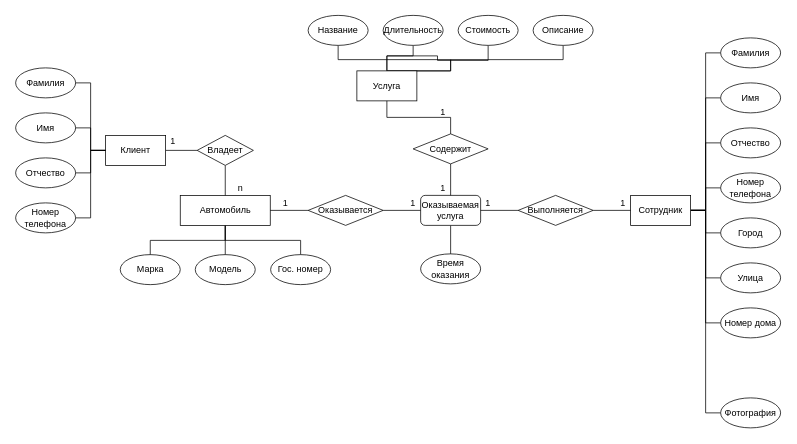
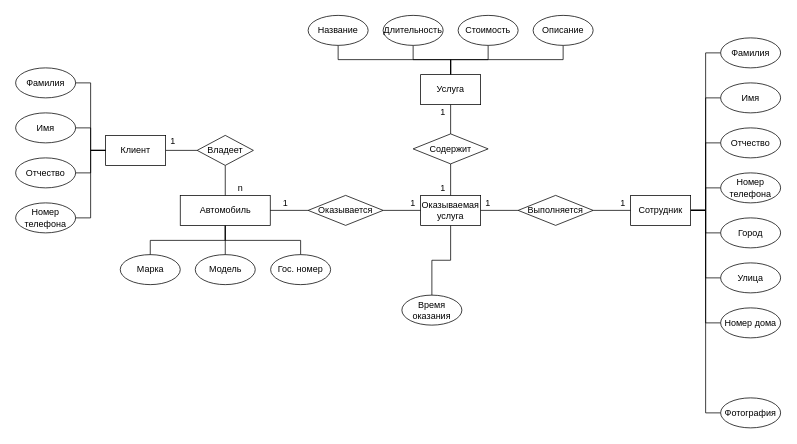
  <mxCell id="0" />
  <mxCell id="1" parent="0" />
  <mxCell id="2" value="Марка" style="ellipse;whiteSpace=wrap;html=1;" parent="1" vertex="1"><mxGeometry x="159.5" y="339" width="80" height="40" as="geometry" /></mxCell>
  <mxCell id="3" value="Модель" style="ellipse;whiteSpace=wrap;html=1;" parent="1" vertex="1"><mxGeometry x="259.5" y="339" width="80" height="40" as="geometry" /></mxCell>
  <mxCell id="4" style="edgeStyle=orthogonalEdgeStyle;rounded=0;orthogonalLoop=1;jettySize=auto;html=1;exitX=0.5;exitY=1;exitDx=0;exitDy=0;entryX=0.5;entryY=0;entryDx=0;entryDy=0;endArrow=none;endFill=0;" parent="1" source="7" target="3" edge="1"><mxGeometry relative="1" as="geometry" /></mxCell>
  <mxCell id="5" style="edgeStyle=orthogonalEdgeStyle;rounded=0;orthogonalLoop=1;jettySize=auto;html=1;exitX=0.5;exitY=1;exitDx=0;exitDy=0;entryX=0.5;entryY=0;entryDx=0;entryDy=0;endArrow=none;endFill=0;" parent="1" source="7" target="12" edge="1"><mxGeometry relative="1" as="geometry"><Array as="points"><mxPoint x="300" y="320" /><mxPoint x="400" y="320" /></Array></mxGeometry></mxCell>
  <mxCell id="6" style="edgeStyle=orthogonalEdgeStyle;rounded=0;orthogonalLoop=1;jettySize=auto;html=1;exitX=0.5;exitY=1;exitDx=0;exitDy=0;entryX=0.5;entryY=0;entryDx=0;entryDy=0;endArrow=none;endFill=0;" parent="1" source="7" target="2" edge="1"><mxGeometry relative="1" as="geometry"><Array as="points"><mxPoint x="300" y="320" /><mxPoint x="200" y="320" /></Array></mxGeometry></mxCell>
  <mxCell id="7" value="Автомобиль" style="rounded=0;whiteSpace=wrap;html=1;" parent="1" vertex="1"><mxGeometry x="239.5" y="260" width="120" height="40" as="geometry" /></mxCell>
  <mxCell id="8" style="edgeStyle=orthogonalEdgeStyle;rounded=0;orthogonalLoop=1;jettySize=auto;html=1;exitX=0;exitY=0.5;exitDx=0;exitDy=0;entryX=1;entryY=0.5;entryDx=0;entryDy=0;endArrow=none;endFill=0;startArrow=none;startFill=0;" parent="1" source="10" target="11" edge="1"><mxGeometry relative="1" as="geometry" /></mxCell>
  <mxCell id="9" style="edgeStyle=orthogonalEdgeStyle;rounded=0;orthogonalLoop=1;jettySize=auto;html=1;exitX=0.5;exitY=1;exitDx=0;exitDy=0;entryX=0.5;entryY=0;entryDx=0;entryDy=0;endArrow=none;endFill=0;startArrow=none;startFill=0;" parent="1" source="10" target="7" edge="1"><mxGeometry relative="1" as="geometry" /></mxCell>
  <mxCell id="10" value="Владеет" style="rhombus;whiteSpace=wrap;html=1;" parent="1" vertex="1"><mxGeometry x="262" y="180" width="75" height="40" as="geometry" /></mxCell>
  <mxCell id="11" value="Клиент" style="rounded=0;whiteSpace=wrap;html=1;" parent="1" vertex="1"><mxGeometry y="180" width="80" height="40" as="geometry" x="140" /></mxCell>
  <mxCell id="12" value="Гос. номер" style="ellipse;whiteSpace=wrap;html=1;" parent="1" vertex="1"><mxGeometry x="360" y="339" width="80" height="40" as="geometry" /></mxCell>
  <mxCell id="13" style="edgeStyle=orthogonalEdgeStyle;rounded=0;orthogonalLoop=1;jettySize=auto;html=1;exitX=1;exitY=0.5;exitDx=0;exitDy=0;entryX=0;entryY=0.5;entryDx=0;entryDy=0;endArrow=none;endFill=0;" parent="1" source="14" target="11" edge="1"><mxGeometry relative="1" as="geometry" /></mxCell>
  <mxCell id="14" value="Фамилия" style="ellipse;whiteSpace=wrap;html=1;" parent="1" vertex="1"><mxGeometry x="20" y="90" width="80" height="40" as="geometry" /></mxCell>
  <mxCell id="15" style="edgeStyle=orthogonalEdgeStyle;rounded=0;orthogonalLoop=1;jettySize=auto;html=1;exitX=1;exitY=0.5;exitDx=0;exitDy=0;entryX=0;entryY=0.5;entryDx=0;entryDy=0;endArrow=none;endFill=0;" parent="1" source="16" target="11" edge="1"><mxGeometry relative="1" as="geometry" /></mxCell>
  <mxCell id="16" value="Имя" style="ellipse;whiteSpace=wrap;html=1;" parent="1" vertex="1"><mxGeometry x="20" y="150" width="80" height="40" as="geometry" /></mxCell>
  <mxCell id="17" style="edgeStyle=orthogonalEdgeStyle;rounded=0;orthogonalLoop=1;jettySize=auto;html=1;exitX=1;exitY=0.5;exitDx=0;exitDy=0;entryX=0;entryY=0.5;entryDx=0;entryDy=0;endArrow=none;endFill=0;" parent="1" source="18" target="11" edge="1"><mxGeometry relative="1" as="geometry" /></mxCell>
  <mxCell id="18" value="Отчество" style="ellipse;whiteSpace=wrap;html=1;" parent="1" vertex="1"><mxGeometry x="20" y="210" width="80" height="40" as="geometry" /></mxCell>
  <mxCell id="19" style="edgeStyle=orthogonalEdgeStyle;rounded=0;orthogonalLoop=1;jettySize=auto;html=1;exitX=1;exitY=0.5;exitDx=0;exitDy=0;entryX=0;entryY=0.5;entryDx=0;entryDy=0;endArrow=none;endFill=0;" parent="1" source="20" target="11" edge="1"><mxGeometry relative="1" as="geometry" /></mxCell>
  <mxCell id="20" value="Номер телефона" style="ellipse;whiteSpace=wrap;html=1;" parent="1" vertex="1"><mxGeometry x="20" y="270" width="80" height="40" as="geometry" /></mxCell>
- <mxCell id="21" value="Время оказания" style="ellipse;whiteSpace=wrap;html=1;" parent="1" vertex="1"><mxGeometry x="560" y="338" width="80" height="40" as="geometry" /></mxCell>
+ <mxCell id="21" value="Время оказания" style="ellipse;whiteSpace=wrap;html=1;" parent="1" vertex="1"><mxGeometry x="535" y="393" width="80" height="40" as="geometry" /></mxCell>
  <mxCell id="22" style="edgeStyle=orthogonalEdgeStyle;rounded=0;orthogonalLoop=1;jettySize=auto;html=1;exitX=0.5;exitY=1;exitDx=0;exitDy=0;entryX=0.5;entryY=0;entryDx=0;entryDy=0;endArrow=none;endFill=0;" parent="1" source="23" target="21" edge="1"><mxGeometry relative="1" as="geometry" /></mxCell>
- <mxCell id="23" value="Оказываемая услуга" style="whiteSpace=wrap;html=1;rounded=1;" parent="1" vertex="1"><mxGeometry x="560" y="260" width="80" height="40" as="geometry" /></mxCell>
+ <mxCell id="23" value="Оказываемая услуга" style="rounded=0;whiteSpace=wrap;html=1;" parent="1" vertex="1"><mxGeometry x="560" y="260" width="80" height="40" as="geometry" /></mxCell>
  <mxCell id="24" style="edgeStyle=orthogonalEdgeStyle;rounded=0;orthogonalLoop=1;jettySize=auto;html=1;exitX=0;exitY=0.5;exitDx=0;exitDy=0;entryX=1;entryY=0.5;entryDx=0;entryDy=0;endArrow=none;endFill=0;startArrow=none;startFill=0;" parent="1" source="26" target="7" edge="1"><mxGeometry relative="1" as="geometry" /></mxCell>
  <mxCell id="25" style="edgeStyle=orthogonalEdgeStyle;rounded=0;orthogonalLoop=1;jettySize=auto;html=1;exitX=1;exitY=0.5;exitDx=0;exitDy=0;entryX=0;entryY=0.5;entryDx=0;entryDy=0;endArrow=none;endFill=0;startArrow=none;startFill=0;" parent="1" source="26" target="23" edge="1"><mxGeometry relative="1" as="geometry" /></mxCell>
  <mxCell id="26" value="Оказывается" style="rhombus;whiteSpace=wrap;html=1;" parent="1" vertex="1"><mxGeometry x="410" y="260" width="100" height="40" as="geometry" /></mxCell>
  <mxCell id="27" style="edgeStyle=orthogonalEdgeStyle;rounded=0;orthogonalLoop=1;jettySize=auto;html=1;exitX=0.5;exitY=0;exitDx=0;exitDy=0;entryX=0.5;entryY=1;entryDx=0;entryDy=0;endArrow=none;endFill=0;" parent="1" source="31" target="32" edge="1"><mxGeometry relative="1" as="geometry"><Array as="points"><mxPoint x="600" y="79" /><mxPoint x="450" y="79" /></Array></mxGeometry></mxCell>
  <mxCell id="28" style="edgeStyle=orthogonalEdgeStyle;rounded=0;orthogonalLoop=1;jettySize=auto;html=1;exitX=0.5;exitY=0;exitDx=0;exitDy=0;entryX=0.5;entryY=1;entryDx=0;entryDy=0;endArrow=none;endFill=0;" parent="1" source="31" target="35" edge="1"><mxGeometry relative="1" as="geometry"><Array as="points"><mxPoint x="600" y="79" /><mxPoint x="750" y="79" /></Array></mxGeometry></mxCell>
  <mxCell id="29" style="edgeStyle=orthogonalEdgeStyle;rounded=0;orthogonalLoop=1;jettySize=auto;html=1;exitX=0.5;exitY=0;exitDx=0;exitDy=0;entryX=0.5;entryY=1;entryDx=0;entryDy=0;endArrow=none;endFill=0;" parent="1" source="31" target="34" edge="1"><mxGeometry relative="1" as="geometry" /></mxCell>
  <mxCell id="30" style="edgeStyle=orthogonalEdgeStyle;rounded=0;orthogonalLoop=1;jettySize=auto;html=1;exitX=0.5;exitY=0;exitDx=0;exitDy=0;entryX=0.5;entryY=1;entryDx=0;entryDy=0;endArrow=none;endFill=0;" parent="1" source="31" target="33" edge="1"><mxGeometry relative="1" as="geometry" /></mxCell>
- <mxCell id="31" value="Услуга" style="rounded=0;whiteSpace=wrap;html=1;" parent="1" vertex="1"><mxGeometry x="475" y="94" width="80" height="40" as="geometry" /></mxCell>
+ <mxCell id="31" value="Услуга" style="rounded=0;whiteSpace=wrap;html=1;" parent="1" vertex="1"><mxGeometry x="560" y="99" width="80" height="40" as="geometry" /></mxCell>
  <mxCell id="32" value="Название" style="ellipse;whiteSpace=wrap;html=1;" parent="1" vertex="1"><mxGeometry x="410" y="20" width="80" height="40" as="geometry" /></mxCell>
  <mxCell id="33" value="Длительность" style="ellipse;whiteSpace=wrap;html=1;" parent="1" vertex="1"><mxGeometry x="510" y="20" width="80" height="40" as="geometry" /></mxCell>
  <mxCell id="34" value="Стоимость" style="ellipse;whiteSpace=wrap;html=1;" parent="1" vertex="1"><mxGeometry x="610" y="20" width="80" height="40" as="geometry" /></mxCell>
  <mxCell id="35" value="Описание" style="ellipse;whiteSpace=wrap;html=1;" parent="1" vertex="1"><mxGeometry x="710" y="20" width="80" height="40" as="geometry" /></mxCell>
  <mxCell id="36" style="edgeStyle=orthogonalEdgeStyle;rounded=0;orthogonalLoop=1;jettySize=auto;html=1;exitX=0.5;exitY=0;exitDx=0;exitDy=0;entryX=0.5;entryY=1;entryDx=0;entryDy=0;endArrow=none;endFill=0;startArrow=none;startFill=0;" parent="1" source="38" target="31" edge="1"><mxGeometry relative="1" as="geometry" /></mxCell>
  <mxCell id="37" style="edgeStyle=orthogonalEdgeStyle;rounded=0;orthogonalLoop=1;jettySize=auto;html=1;exitX=0.5;exitY=1;exitDx=0;exitDy=0;entryX=0.5;entryY=0;entryDx=0;entryDy=0;endArrow=none;endFill=0;startArrow=none;startFill=0;" parent="1" source="38" target="23" edge="1"><mxGeometry relative="1" as="geometry" /></mxCell>
  <mxCell id="38" value="Содержит" style="rhombus;whiteSpace=wrap;html=1;" parent="1" vertex="1"><mxGeometry x="550" y="178" width="100" height="40" as="geometry" /></mxCell>
  <mxCell id="39" style="edgeStyle=orthogonalEdgeStyle;rounded=0;orthogonalLoop=1;jettySize=auto;html=1;exitX=1;exitY=0.5;exitDx=0;exitDy=0;entryX=0;entryY=0.5;entryDx=0;entryDy=0;endArrow=none;endFill=0;" parent="1" source="47" target="48" edge="1"><mxGeometry relative="1" as="geometry" /></mxCell>
  <mxCell id="40" style="edgeStyle=orthogonalEdgeStyle;rounded=0;orthogonalLoop=1;jettySize=auto;html=1;exitX=1;exitY=0.5;exitDx=0;exitDy=0;entryX=0;entryY=0.5;entryDx=0;entryDy=0;endArrow=none;endFill=0;" parent="1" source="47" target="49" edge="1"><mxGeometry relative="1" as="geometry" /></mxCell>
  <mxCell id="41" style="edgeStyle=orthogonalEdgeStyle;rounded=0;orthogonalLoop=1;jettySize=auto;html=1;exitX=1;exitY=0.5;exitDx=0;exitDy=0;entryX=0;entryY=0.5;entryDx=0;entryDy=0;endArrow=none;endFill=0;" parent="1" source="47" target="54" edge="1"><mxGeometry relative="1" as="geometry" /></mxCell>
  <mxCell id="42" style="edgeStyle=orthogonalEdgeStyle;rounded=0;orthogonalLoop=1;jettySize=auto;html=1;exitX=1;exitY=0.5;exitDx=0;exitDy=0;entryX=0;entryY=0.5;entryDx=0;entryDy=0;endArrow=none;endFill=0;" parent="1" source="47" target="50" edge="1"><mxGeometry relative="1" as="geometry" /></mxCell>
  <mxCell id="43" style="edgeStyle=orthogonalEdgeStyle;rounded=0;orthogonalLoop=1;jettySize=auto;html=1;exitX=1;exitY=0.5;exitDx=0;exitDy=0;entryX=0;entryY=0.5;entryDx=0;entryDy=0;endArrow=none;endFill=0;" parent="1" source="47" target="53" edge="1"><mxGeometry relative="1" as="geometry" /></mxCell>
  <mxCell id="44" style="edgeStyle=orthogonalEdgeStyle;rounded=0;orthogonalLoop=1;jettySize=auto;html=1;exitX=1;exitY=0.5;exitDx=0;exitDy=0;entryX=0;entryY=0.5;entryDx=0;entryDy=0;endArrow=none;endFill=0;" parent="1" source="47" target="52" edge="1"><mxGeometry relative="1" as="geometry" /></mxCell>
  <mxCell id="45" style="edgeStyle=orthogonalEdgeStyle;rounded=0;orthogonalLoop=1;jettySize=auto;html=1;exitX=1;exitY=0.5;exitDx=0;exitDy=0;entryX=0;entryY=0.5;entryDx=0;entryDy=0;endArrow=none;endFill=0;" parent="1" source="47" target="51" edge="1"><mxGeometry relative="1" as="geometry" /></mxCell>
  <mxCell id="46" style="edgeStyle=orthogonalEdgeStyle;rounded=0;orthogonalLoop=1;jettySize=auto;html=1;exitX=1;exitY=0.5;exitDx=0;exitDy=0;entryX=0;entryY=0.5;entryDx=0;entryDy=0;endArrow=none;endFill=0;" edge="1" parent="1" source="47" target="66"><mxGeometry relative="1" as="geometry" /></mxCell>
  <mxCell id="47" value="Сотрудник" style="rounded=0;whiteSpace=wrap;html=1;" parent="1" vertex="1"><mxGeometry x="840" y="260" width="80" height="40" as="geometry" /></mxCell>
  <mxCell id="48" value="Фамилия" style="ellipse;whiteSpace=wrap;html=1;" parent="1" vertex="1"><mxGeometry x="960" y="50" width="80" height="40" as="geometry" /></mxCell>
  <mxCell id="49" value="Имя" style="ellipse;whiteSpace=wrap;html=1;" parent="1" vertex="1"><mxGeometry x="960" y="110" width="80" height="40" as="geometry" /></mxCell>
  <mxCell id="50" value="Отчество" style="ellipse;whiteSpace=wrap;html=1;" parent="1" vertex="1"><mxGeometry x="960" y="170" width="80" height="40" as="geometry" /></mxCell>
  <mxCell id="51" value="Номер телефона" style="ellipse;whiteSpace=wrap;html=1;" parent="1" vertex="1"><mxGeometry x="960" y="230" width="80" height="40" as="geometry" /></mxCell>
  <mxCell id="52" value="Город" style="ellipse;whiteSpace=wrap;html=1;" parent="1" vertex="1"><mxGeometry x="960" y="290" width="80" height="40" as="geometry" /></mxCell>
  <mxCell id="53" value="Улица" style="ellipse;whiteSpace=wrap;html=1;" parent="1" vertex="1"><mxGeometry x="960" y="350" width="80" height="40" as="geometry" /></mxCell>
  <mxCell id="54" value="Номер дома" style="ellipse;whiteSpace=wrap;html=1;" parent="1" vertex="1"><mxGeometry x="960" y="410" width="80" height="40" as="geometry" /></mxCell>
  <mxCell id="55" style="edgeStyle=orthogonalEdgeStyle;rounded=0;orthogonalLoop=1;jettySize=auto;html=1;exitX=0;exitY=0.5;exitDx=0;exitDy=0;entryX=1;entryY=0.5;entryDx=0;entryDy=0;endArrow=none;endFill=0;startArrow=none;startFill=0;" parent="1" source="57" target="23" edge="1"><mxGeometry relative="1" as="geometry" /></mxCell>
  <mxCell id="56" style="edgeStyle=orthogonalEdgeStyle;rounded=0;orthogonalLoop=1;jettySize=auto;html=1;exitX=1;exitY=0.5;exitDx=0;exitDy=0;entryX=0;entryY=0.5;entryDx=0;entryDy=0;endArrow=none;endFill=0;startArrow=none;startFill=0;" parent="1" source="57" target="47" edge="1"><mxGeometry relative="1" as="geometry" /></mxCell>
  <mxCell id="57" value="Выполняется" style="rhombus;whiteSpace=wrap;html=1;" parent="1" vertex="1"><mxGeometry x="690" y="260" width="100" height="40" as="geometry" /></mxCell>
  <mxCell id="58" value="n" style="text;html=1;strokeColor=none;fillColor=none;align=center;verticalAlign=middle;whiteSpace=wrap;rounded=0;" parent="1" vertex="1"><mxGeometry x="310" y="240" width="20" height="20" as="geometry" /></mxCell>
  <mxCell id="59" value="1" style="text;html=1;strokeColor=none;fillColor=none;align=center;verticalAlign=middle;whiteSpace=wrap;rounded=0;" parent="1" vertex="1"><mxGeometry x="220" y="178" width="20" height="20" as="geometry" /></mxCell>
  <mxCell id="60" value="1" style="text;html=1;strokeColor=none;fillColor=none;align=center;verticalAlign=middle;whiteSpace=wrap;rounded=0;" parent="1" vertex="1"><mxGeometry x="370" y="260" width="20" height="20" as="geometry" /></mxCell>
  <mxCell id="61" value="1" style="text;html=1;strokeColor=none;fillColor=none;align=center;verticalAlign=middle;whiteSpace=wrap;rounded=0;" parent="1" vertex="1"><mxGeometry x="540" y="260" width="20" height="20" as="geometry" /></mxCell>
  <mxCell id="62" value="1" style="text;html=1;strokeColor=none;fillColor=none;align=center;verticalAlign=middle;whiteSpace=wrap;rounded=0;" parent="1" vertex="1"><mxGeometry x="580" y="139" width="20" height="20" as="geometry" /></mxCell>
  <mxCell id="63" value="1" style="text;html=1;strokeColor=none;fillColor=none;align=center;verticalAlign=middle;whiteSpace=wrap;rounded=0;" parent="1" vertex="1"><mxGeometry x="580" y="240" width="20" height="20" as="geometry" /></mxCell>
  <mxCell id="64" value="1" style="text;html=1;strokeColor=none;fillColor=none;align=center;verticalAlign=middle;whiteSpace=wrap;rounded=0;" parent="1" vertex="1"><mxGeometry x="640" y="260" width="20" height="20" as="geometry" /></mxCell>
  <mxCell id="65" value="1" style="text;html=1;strokeColor=none;fillColor=none;align=center;verticalAlign=middle;whiteSpace=wrap;rounded=0;" parent="1" vertex="1"><mxGeometry x="820" y="260" width="20" height="20" as="geometry" /></mxCell>
  <mxCell id="66" value="Фотография" style="ellipse;whiteSpace=wrap;html=1;" vertex="1" parent="1"><mxGeometry x="960" y="530" width="80" height="40" as="geometry" /></mxCell>
